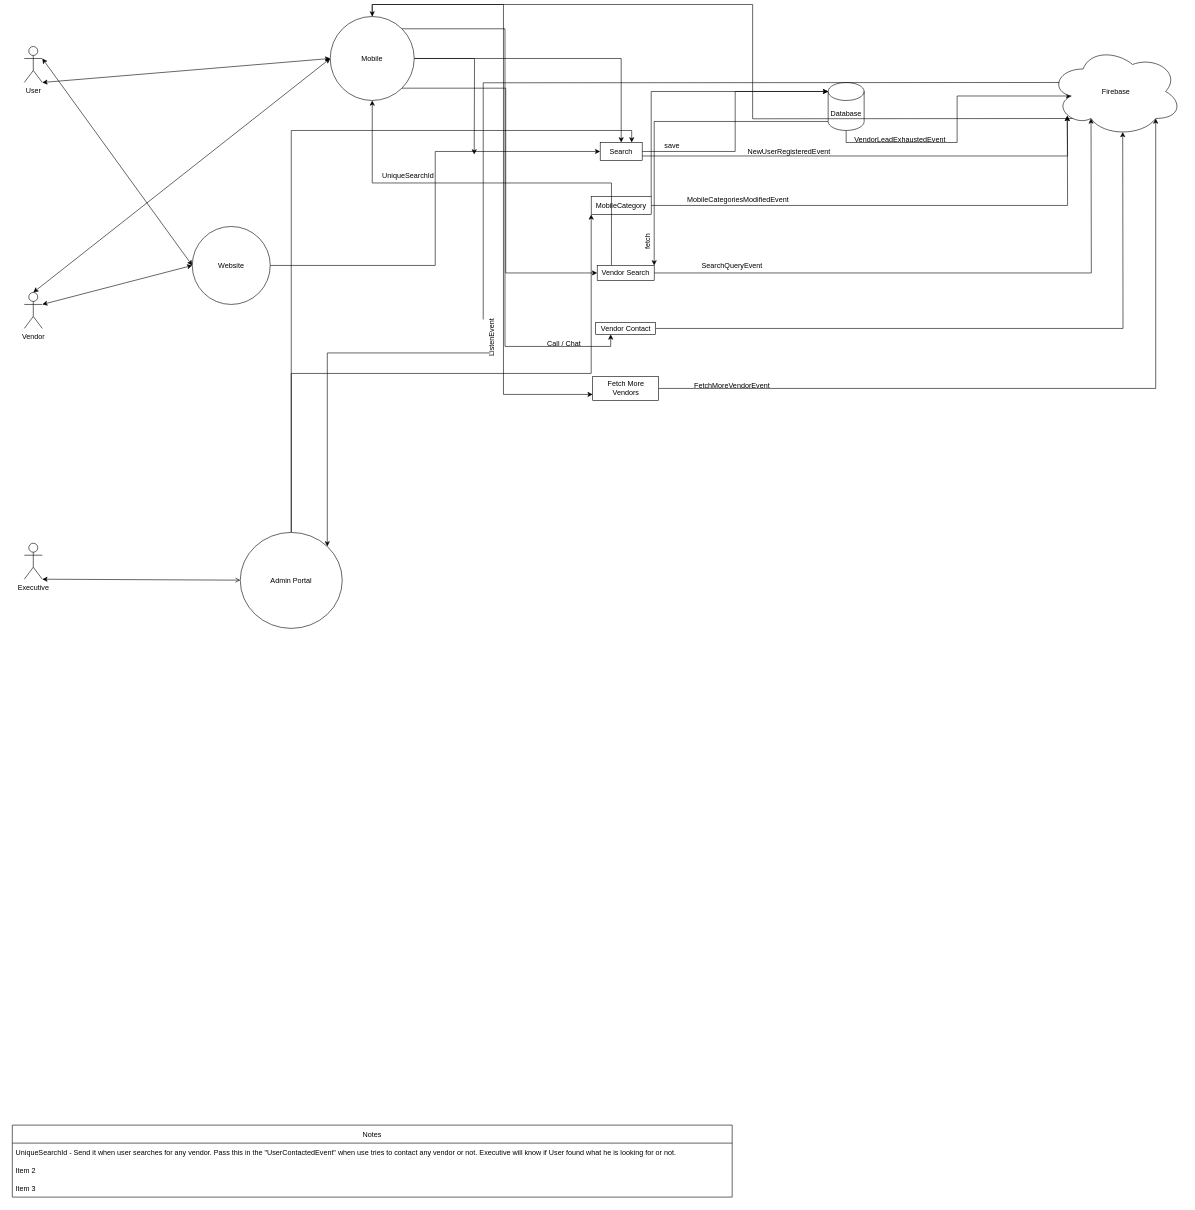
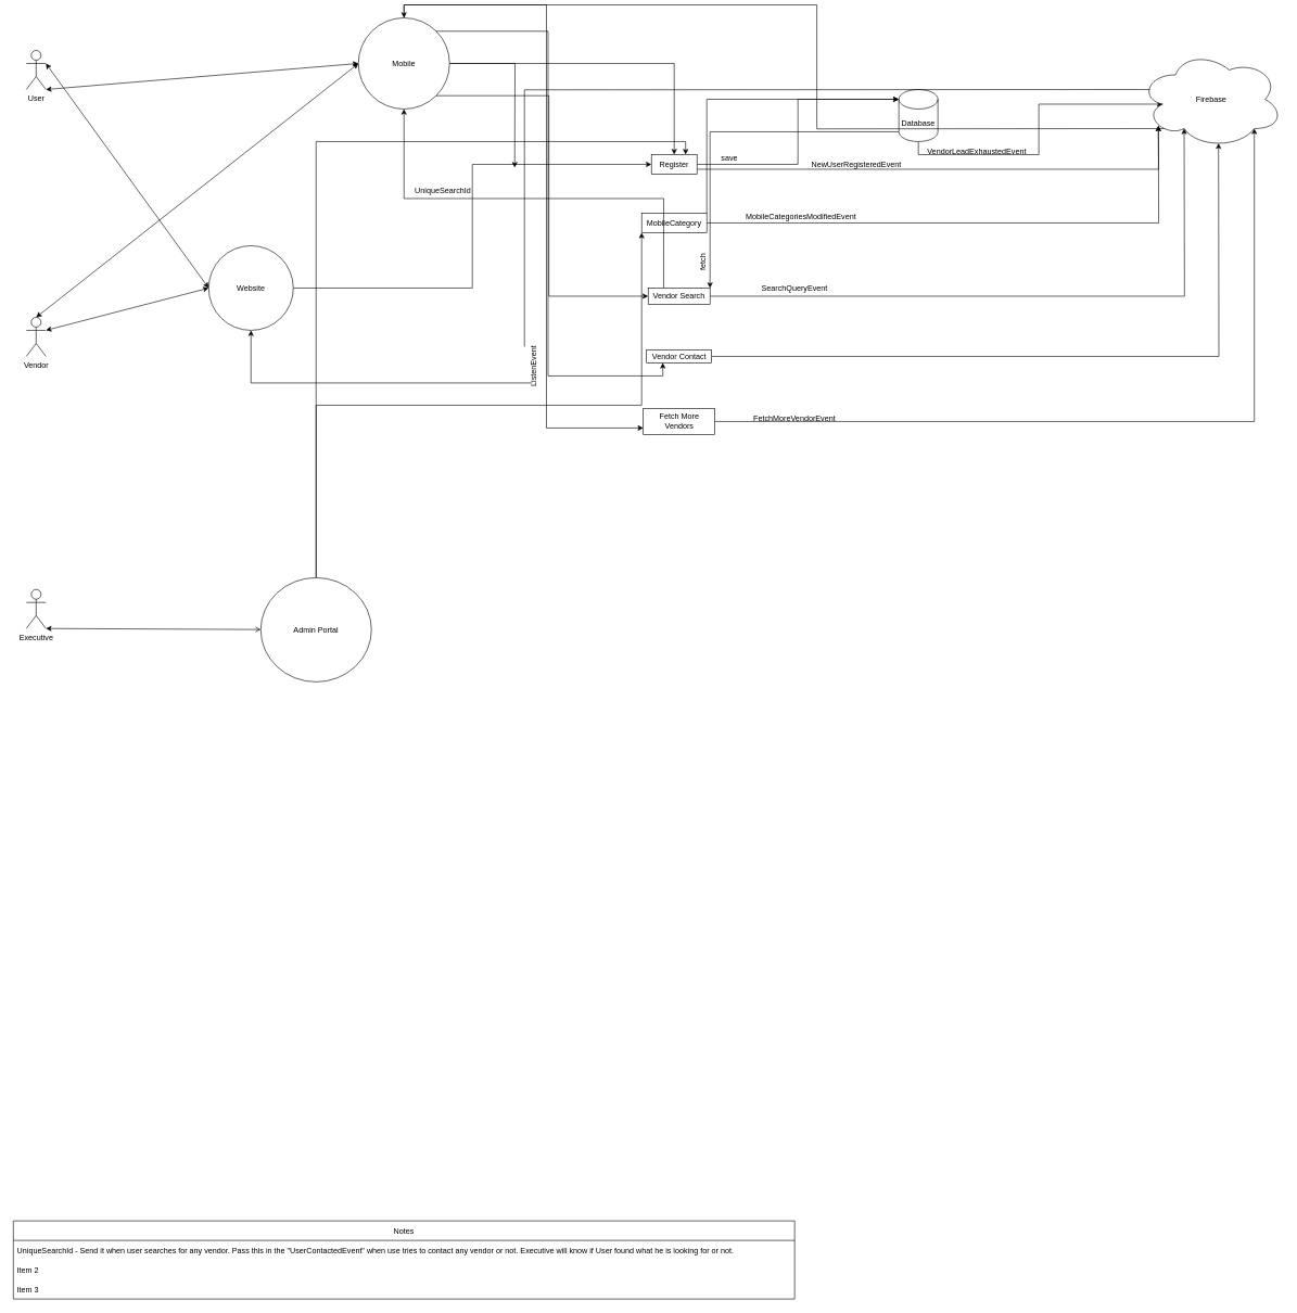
  <mxCell id="0" />
  <mxCell id="1" parent="0" />
  <mxCell id="2" style="edgeStyle=orthogonalEdgeStyle;rounded=0;orthogonalLoop=1;jettySize=auto;html=1;entryX=0;entryY=0;entryDx=0;entryDy=15;entryPerimeter=0;" parent="1" source="4" target="8" edge="1"><mxGeometry relative="1" as="geometry" /></mxCell>
  <mxCell id="3" style="edgeStyle=orthogonalEdgeStyle;rounded=0;orthogonalLoop=1;jettySize=auto;html=1;exitX=1;exitY=0.75;exitDx=0;exitDy=0;entryX=0.13;entryY=0.77;entryDx=0;entryDy=0;entryPerimeter=0;" parent="1" source="4" edge="1"><mxGeometry relative="1" as="geometry"><mxPoint x="1778.6" y="185.5" as="targetPoint" /></mxGeometry></mxCell>
- <mxCell id="4" value="Search" style="rounded=0;whiteSpace=wrap;html=1;" parent="1" vertex="1"><mxGeometry x="1000" y="230" width="70" height="30" as="geometry" /></mxCell>
+ <mxCell id="4" value="Register" style="rounded=0;whiteSpace=wrap;html=1;" parent="1" vertex="1"><mxGeometry x="1000" y="230" width="70" height="30" as="geometry" /></mxCell>
  <mxCell id="5" value="User" style="shape=umlActor;verticalLabelPosition=bottom;verticalAlign=top;html=1;outlineConnect=0;" parent="1" vertex="1"><mxGeometry x="40" y="70" width="30" height="60" as="geometry" /></mxCell>
  <mxCell id="6" style="edgeStyle=orthogonalEdgeStyle;rounded=0;orthogonalLoop=1;jettySize=auto;html=1;exitX=0;exitY=1;exitDx=0;exitDy=-15;exitPerimeter=0;entryX=1;entryY=0;entryDx=0;entryDy=0;" parent="1" source="8" target="40" edge="1"><mxGeometry relative="1" as="geometry" /></mxCell>
  <mxCell id="7" style="edgeStyle=orthogonalEdgeStyle;rounded=0;orthogonalLoop=1;jettySize=auto;html=1;exitX=0.5;exitY=1;exitDx=0;exitDy=0;exitPerimeter=0;entryX=0.16;entryY=0.55;entryDx=0;entryDy=0;entryPerimeter=0;" edge="1" parent="1" source="8" target="11"><mxGeometry relative="1" as="geometry" /></mxCell>
  <mxCell id="8" value="Database" style="shape=cylinder3;whiteSpace=wrap;html=1;boundedLbl=1;backgroundOutline=1;size=15;" parent="1" vertex="1"><mxGeometry x="1380" y="130" width="60" height="80" as="geometry" /></mxCell>
- <mxCell id="9" style="edgeStyle=orthogonalEdgeStyle;rounded=0;orthogonalLoop=1;jettySize=auto;html=1;exitX=0.07;exitY=0.4;exitDx=0;exitDy=0;exitPerimeter=0;entryX=1;entryY=0;entryDx=0;entryDy=0;startArrow=none;" parent="1" source="32" target="24" edge="1"><mxGeometry relative="1" as="geometry" /></mxCell>
+ <mxCell id="9" style="edgeStyle=orthogonalEdgeStyle;rounded=0;orthogonalLoop=1;jettySize=auto;html=1;exitX=0.07;exitY=0.4;exitDx=0;exitDy=0;exitPerimeter=0;startArrow=none;" parent="1" source="32" target="29" edge="1"><mxGeometry relative="1" as="geometry" /></mxCell>
  <mxCell id="10" style="edgeStyle=orthogonalEdgeStyle;rounded=0;orthogonalLoop=1;jettySize=auto;html=1;exitX=0.31;exitY=0.8;exitDx=0;exitDy=0;exitPerimeter=0;entryX=0.5;entryY=0;entryDx=0;entryDy=0;" parent="1" target="19" edge="1"><mxGeometry relative="1" as="geometry"><mxPoint x="1818.2" y="190" as="sourcePoint" /></mxGeometry></mxCell>
  <mxCell id="11" value="Firebase" style="ellipse;shape=cloud;whiteSpace=wrap;html=1;" parent="1" vertex="1"><mxGeometry x="1750" y="70" width="220" height="150" as="geometry" /></mxCell>
  <mxCell id="12" value="NewUserRegisteredEvent" style="text;html=1;strokeColor=none;fillColor=none;align=center;verticalAlign=middle;whiteSpace=wrap;rounded=0;" parent="1" vertex="1"><mxGeometry x="1285" y="230" width="60" height="30" as="geometry" /></mxCell>
  <mxCell id="13" value="Executive" style="shape=umlActor;verticalLabelPosition=bottom;verticalAlign=top;html=1;outlineConnect=0;" parent="1" vertex="1"><mxGeometry x="40" y="898" width="30" height="60" as="geometry" /></mxCell>
  <mxCell id="14" style="edgeStyle=orthogonalEdgeStyle;rounded=0;orthogonalLoop=1;jettySize=auto;html=1;exitX=1;exitY=0.5;exitDx=0;exitDy=0;" parent="1" source="19" target="4" edge="1"><mxGeometry relative="1" as="geometry" /></mxCell>
  <mxCell id="15" style="edgeStyle=orthogonalEdgeStyle;rounded=0;orthogonalLoop=1;jettySize=auto;html=1;exitX=1;exitY=0.5;exitDx=0;exitDy=0;" parent="1" source="19" edge="1"><mxGeometry relative="1" as="geometry"><mxPoint x="790" y="250" as="targetPoint" /></mxGeometry></mxCell>
  <mxCell id="16" style="edgeStyle=orthogonalEdgeStyle;rounded=0;orthogonalLoop=1;jettySize=auto;html=1;exitX=1;exitY=1;exitDx=0;exitDy=0;entryX=0;entryY=0.5;entryDx=0;entryDy=0;" parent="1" source="19" target="40" edge="1"><mxGeometry relative="1" as="geometry" /></mxCell>
  <mxCell id="17" style="edgeStyle=orthogonalEdgeStyle;rounded=0;orthogonalLoop=1;jettySize=auto;html=1;exitX=1;exitY=0;exitDx=0;exitDy=0;entryX=0.25;entryY=1;entryDx=0;entryDy=0;" parent="1" source="19" target="44" edge="1"><mxGeometry relative="1" as="geometry" /></mxCell>
  <mxCell id="18" style="edgeStyle=orthogonalEdgeStyle;rounded=0;orthogonalLoop=1;jettySize=auto;html=1;exitX=0.5;exitY=0;exitDx=0;exitDy=0;entryX=0;entryY=0.75;entryDx=0;entryDy=0;" parent="1" source="19" target="52" edge="1"><mxGeometry relative="1" as="geometry" /></mxCell>
  <mxCell id="19" value="Mobile" style="ellipse;whiteSpace=wrap;html=1;aspect=fixed;" parent="1" vertex="1"><mxGeometry x="550" y="20" width="140" height="140" as="geometry" /></mxCell>
  <mxCell id="20" style="edgeStyle=orthogonalEdgeStyle;rounded=0;orthogonalLoop=1;jettySize=auto;html=1;exitX=1;exitY=0.5;exitDx=0;exitDy=0;entryX=0;entryY=0.5;entryDx=0;entryDy=0;" parent="1" source="29" target="4" edge="1"><mxGeometry relative="1" as="geometry" /></mxCell>
  <mxCell id="21" value="Vendor" style="shape=umlActor;verticalLabelPosition=bottom;verticalAlign=top;html=1;outlineConnect=0;" parent="1" vertex="1"><mxGeometry x="40" y="480" width="30" height="60" as="geometry" /></mxCell>
  <mxCell id="22" style="edgeStyle=orthogonalEdgeStyle;rounded=0;orthogonalLoop=1;jettySize=auto;html=1;exitX=0.5;exitY=0;exitDx=0;exitDy=0;entryX=0;entryY=1;entryDx=0;entryDy=0;" parent="1" source="24" target="36" edge="1"><mxGeometry relative="1" as="geometry" /></mxCell>
  <mxCell id="23" style="edgeStyle=orthogonalEdgeStyle;rounded=0;orthogonalLoop=1;jettySize=auto;html=1;exitX=0.5;exitY=0;exitDx=0;exitDy=0;entryX=0.75;entryY=0;entryDx=0;entryDy=0;" parent="1" source="24" target="4" edge="1"><mxGeometry relative="1" as="geometry" /></mxCell>
  <mxCell id="24" value="Admin Portal" style="ellipse;whiteSpace=wrap;html=1;" parent="1" vertex="1"><mxGeometry x="400" y="880" width="170" height="160" as="geometry" /></mxCell>
  <mxCell id="25" value="" style="endArrow=classic;startArrow=classic;html=1;rounded=0;entryX=0;entryY=0.5;entryDx=0;entryDy=0;exitX=0.5;exitY=0;exitDx=0;exitDy=0;exitPerimeter=0;" parent="1" source="21" target="19" edge="1"><mxGeometry width="50" height="50" relative="1" as="geometry"><mxPoint x="60" y="478" as="sourcePoint" /><mxPoint x="928.05" y="452.02" as="targetPoint" /></mxGeometry></mxCell>
  <mxCell id="26" value="" style="endArrow=classic;startArrow=classic;html=1;rounded=0;exitX=1;exitY=0.333;exitDx=0;exitDy=0;exitPerimeter=0;entryX=0;entryY=0.5;entryDx=0;entryDy=0;" parent="1" target="29" edge="1"><mxGeometry width="50" height="50" relative="1" as="geometry"><mxPoint x="70" y="90" as="sourcePoint" /><mxPoint x="940" y="230" as="targetPoint" /></mxGeometry></mxCell>
  <mxCell id="27" value="" style="endArrow=classic;startArrow=classic;html=1;rounded=0;exitX=1;exitY=1;exitDx=0;exitDy=0;exitPerimeter=0;entryX=0;entryY=0.5;entryDx=0;entryDy=0;" parent="1" target="19" edge="1"><mxGeometry width="50" height="50" relative="1" as="geometry"><mxPoint x="70" y="130" as="sourcePoint" /><mxPoint x="940" y="230" as="targetPoint" /></mxGeometry></mxCell>
  <mxCell id="28" value="" style="endArrow=open;startArrow=classic;html=1;rounded=0;exitX=1;exitY=1;exitDx=0;exitDy=0;exitPerimeter=0;" parent="1" source="13" target="24" edge="1"><mxGeometry width="50" height="50" relative="1" as="geometry"><mxPoint x="70" y="760" as="sourcePoint" /><mxPoint x="980" y="510" as="targetPoint" /></mxGeometry></mxCell>
  <mxCell id="29" value="Website" style="ellipse;whiteSpace=wrap;html=1;aspect=fixed;" parent="1" vertex="1"><mxGeometry x="320" y="370" width="130" height="130" as="geometry" /></mxCell>
  <mxCell id="30" value="" style="endArrow=classic;startArrow=classic;html=1;rounded=0;exitX=1;exitY=0.333;exitDx=0;exitDy=0;exitPerimeter=0;entryX=0;entryY=0.5;entryDx=0;entryDy=0;" parent="1" source="21" target="29" edge="1"><mxGeometry width="50" height="50" relative="1" as="geometry"><mxPoint x="70" y="490" as="sourcePoint" /><mxPoint x="980" y="510" as="targetPoint" /></mxGeometry></mxCell>
  <mxCell id="31" value="save" style="text;html=1;strokeColor=none;fillColor=none;align=center;verticalAlign=middle;whiteSpace=wrap;rounded=0;" parent="1" vertex="1"><mxGeometry x="1090" y="220" width="60" height="30" as="geometry" /></mxCell>
  <mxCell id="32" value="ListenEvent" style="text;html=1;strokeColor=none;fillColor=none;align=center;verticalAlign=middle;whiteSpace=wrap;rounded=0;rotation=-90;" parent="1" vertex="1"><mxGeometry x="790" y="540" width="60" height="30" as="geometry" /></mxCell>
  <mxCell id="33" value="" style="edgeStyle=orthogonalEdgeStyle;rounded=0;orthogonalLoop=1;jettySize=auto;html=1;exitX=0.07;exitY=0.4;exitDx=0;exitDy=0;exitPerimeter=0;entryX=1;entryY=0;entryDx=0;entryDy=0;endArrow=none;" parent="1" target="32" edge="1"><mxGeometry relative="1" as="geometry"><mxPoint x="1765.4" y="130" as="sourcePoint" /><mxPoint x="835.104" y="633.431" as="targetPoint" /></mxGeometry></mxCell>
  <mxCell id="34" style="edgeStyle=orthogonalEdgeStyle;rounded=0;orthogonalLoop=1;jettySize=auto;html=1;exitX=1;exitY=0;exitDx=0;exitDy=0;entryX=0;entryY=0;entryDx=0;entryDy=15;entryPerimeter=0;" parent="1" source="36" target="8" edge="1"><mxGeometry relative="1" as="geometry" /></mxCell>
  <mxCell id="35" style="edgeStyle=orthogonalEdgeStyle;rounded=0;orthogonalLoop=1;jettySize=auto;html=1;exitX=1;exitY=0.5;exitDx=0;exitDy=0;entryX=0.13;entryY=0.77;entryDx=0;entryDy=0;entryPerimeter=0;" parent="1" source="36" edge="1"><mxGeometry relative="1" as="geometry"><mxPoint x="1778.6" y="185.5" as="targetPoint" /></mxGeometry></mxCell>
  <mxCell id="36" value="MobileCategory" style="rounded=0;whiteSpace=wrap;html=1;" parent="1" vertex="1"><mxGeometry x="985" y="320" width="100" height="30" as="geometry" /></mxCell>
  <mxCell id="37" value="MobileCategoriesModifiedEvent" style="text;html=1;strokeColor=none;fillColor=none;align=center;verticalAlign=middle;whiteSpace=wrap;rounded=0;" parent="1" vertex="1"><mxGeometry x="1200" y="310" width="60" height="30" as="geometry" /></mxCell>
  <mxCell id="38" style="edgeStyle=orthogonalEdgeStyle;rounded=0;orthogonalLoop=1;jettySize=auto;html=1;exitX=1;exitY=0.5;exitDx=0;exitDy=0;entryX=0.31;entryY=0.8;entryDx=0;entryDy=0;entryPerimeter=0;" parent="1" source="40" edge="1"><mxGeometry relative="1" as="geometry"><mxPoint x="1818.2" y="190" as="targetPoint" /></mxGeometry></mxCell>
  <mxCell id="39" style="edgeStyle=orthogonalEdgeStyle;rounded=0;orthogonalLoop=1;jettySize=auto;html=1;exitX=0.25;exitY=0;exitDx=0;exitDy=0;" parent="1" source="40" target="19" edge="1"><mxGeometry relative="1" as="geometry" /></mxCell>
  <mxCell id="40" value="Vendor Search" style="rounded=0;whiteSpace=wrap;html=1;" parent="1" vertex="1"><mxGeometry x="995" y="435" width="95" height="25" as="geometry" /></mxCell>
  <mxCell id="41" value="SearchQueryEvent" style="text;html=1;strokeColor=none;fillColor=none;align=center;verticalAlign=middle;whiteSpace=wrap;rounded=0;" parent="1" vertex="1"><mxGeometry x="1190" y="420" width="60" height="30" as="geometry" /></mxCell>
  <mxCell id="42" value="fetch" style="text;html=1;strokeColor=none;fillColor=none;align=center;verticalAlign=middle;whiteSpace=wrap;rounded=0;rotation=-90;" parent="1" vertex="1"><mxGeometry x="1050" y="380" width="60" height="30" as="geometry" /></mxCell>
  <mxCell id="43" style="edgeStyle=orthogonalEdgeStyle;rounded=0;orthogonalLoop=1;jettySize=auto;html=1;entryX=0.55;entryY=0.95;entryDx=0;entryDy=0;entryPerimeter=0;" parent="1" source="44" edge="1"><mxGeometry relative="1" as="geometry"><mxPoint x="1871" y="212.5" as="targetPoint" /></mxGeometry></mxCell>
  <mxCell id="44" value="Vendor Contact" style="rounded=0;whiteSpace=wrap;html=1;" parent="1" vertex="1"><mxGeometry x="992.5" y="530" width="100" height="20" as="geometry" /></mxCell>
- <mxCell id="45" value="Call / Chat" style="text;html=1;strokeColor=none;fillColor=none;align=center;verticalAlign=middle;whiteSpace=wrap;rounded=0;" parent="1" vertex="1"><mxGeometry x="910" y="550" width="60" height="30" as="geometry" /></mxCell>
  <mxCell id="46" value="UniqueSearchId" style="text;html=1;strokeColor=none;fillColor=none;align=center;verticalAlign=middle;whiteSpace=wrap;rounded=0;" parent="1" vertex="1"><mxGeometry x="650" y="270" width="60" height="30" as="geometry" /></mxCell>
  <mxCell id="47" value="Notes" style="swimlane;fontStyle=0;childLayout=stackLayout;horizontal=1;startSize=30;horizontalStack=0;resizeParent=1;resizeParentMax=0;resizeLast=0;collapsible=1;marginBottom=0;" parent="1" vertex="1"><mxGeometry x="20" y="1868" width="1200" height="120" as="geometry" /></mxCell>
  <mxCell id="48" value="UniqueSearchId - Send it when user searches for any vendor. Pass this in the &quot;UserContactedEvent&quot; when use tries to contact any vendor or not. Executive will know if User found what he is looking for or not." style="text;strokeColor=none;fillColor=none;align=left;verticalAlign=middle;spacingLeft=4;spacingRight=4;overflow=hidden;points=[[0,0.5],[1,0.5]];portConstraint=eastwest;rotatable=0;" parent="47" vertex="1"><mxGeometry y="30" width="1200" height="30" as="geometry" /></mxCell>
  <mxCell id="49" value="Item 2" style="text;strokeColor=none;fillColor=none;align=left;verticalAlign=middle;spacingLeft=4;spacingRight=4;overflow=hidden;points=[[0,0.5],[1,0.5]];portConstraint=eastwest;rotatable=0;" parent="47" vertex="1"><mxGeometry y="60" width="1200" height="30" as="geometry" /></mxCell>
  <mxCell id="50" value="Item 3" style="text;strokeColor=none;fillColor=none;align=left;verticalAlign=middle;spacingLeft=4;spacingRight=4;overflow=hidden;points=[[0,0.5],[1,0.5]];portConstraint=eastwest;rotatable=0;" parent="47" vertex="1"><mxGeometry y="90" width="1200" height="30" as="geometry" /></mxCell>
  <mxCell id="51" style="edgeStyle=orthogonalEdgeStyle;rounded=0;orthogonalLoop=1;jettySize=auto;html=1;entryX=0.8;entryY=0.8;entryDx=0;entryDy=0;entryPerimeter=0;" parent="1" source="52" target="11" edge="1"><mxGeometry relative="1" as="geometry" /></mxCell>
  <mxCell id="52" value="Fetch More Vendors" style="rounded=0;whiteSpace=wrap;html=1;" parent="1" vertex="1"><mxGeometry x="987.5" y="620" width="110" height="40" as="geometry" /></mxCell>
  <mxCell id="53" value="FetchMoreVendorEvent" style="text;html=1;strokeColor=none;fillColor=none;align=center;verticalAlign=middle;whiteSpace=wrap;rounded=0;" parent="1" vertex="1"><mxGeometry x="1190" y="620" width="60" height="30" as="geometry" /></mxCell>
  <mxCell id="54" value="VendorLeadExhaustedEvent" style="text;html=1;strokeColor=none;fillColor=none;align=center;verticalAlign=middle;whiteSpace=wrap;rounded=0;" vertex="1" parent="1"><mxGeometry x="1470" y="210" width="60" height="30" as="geometry" /></mxCell>
